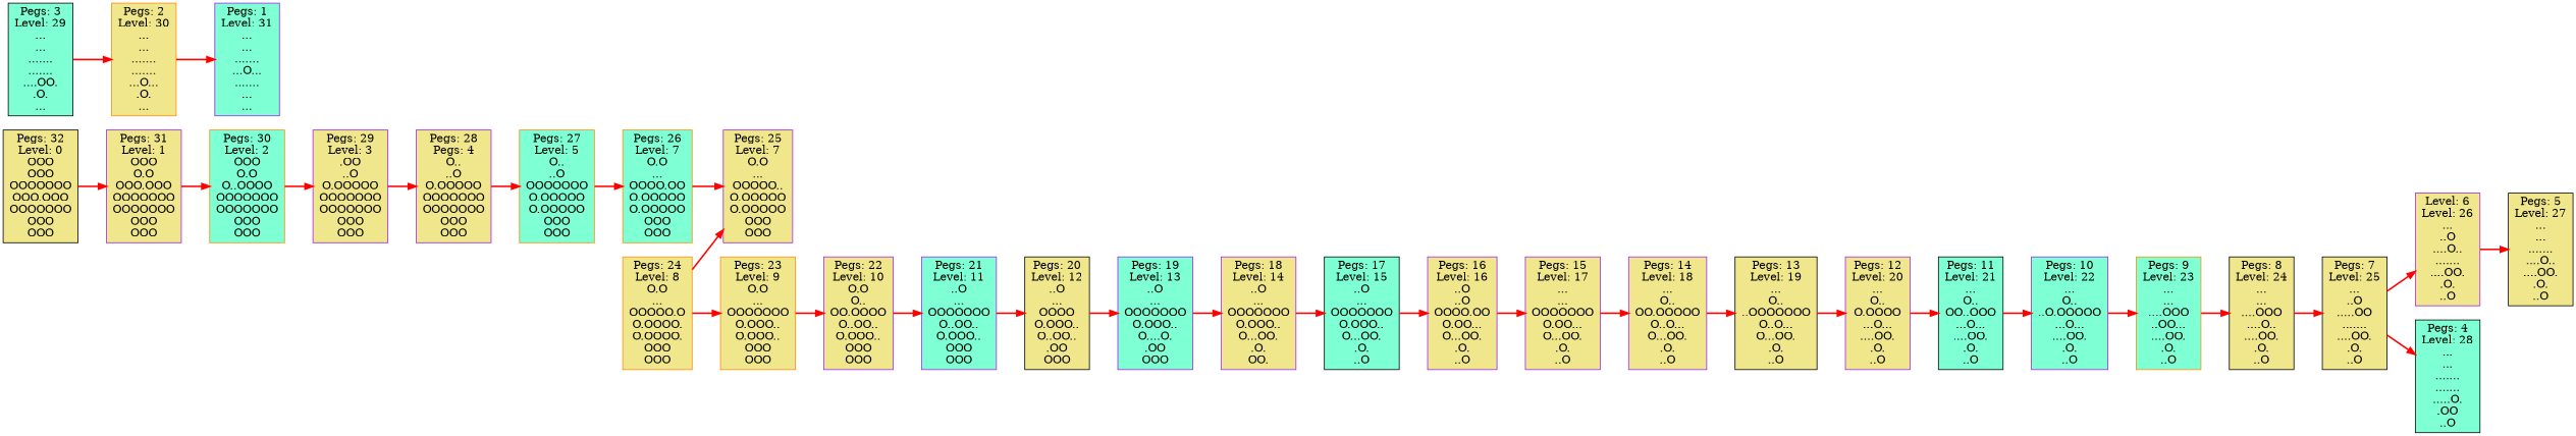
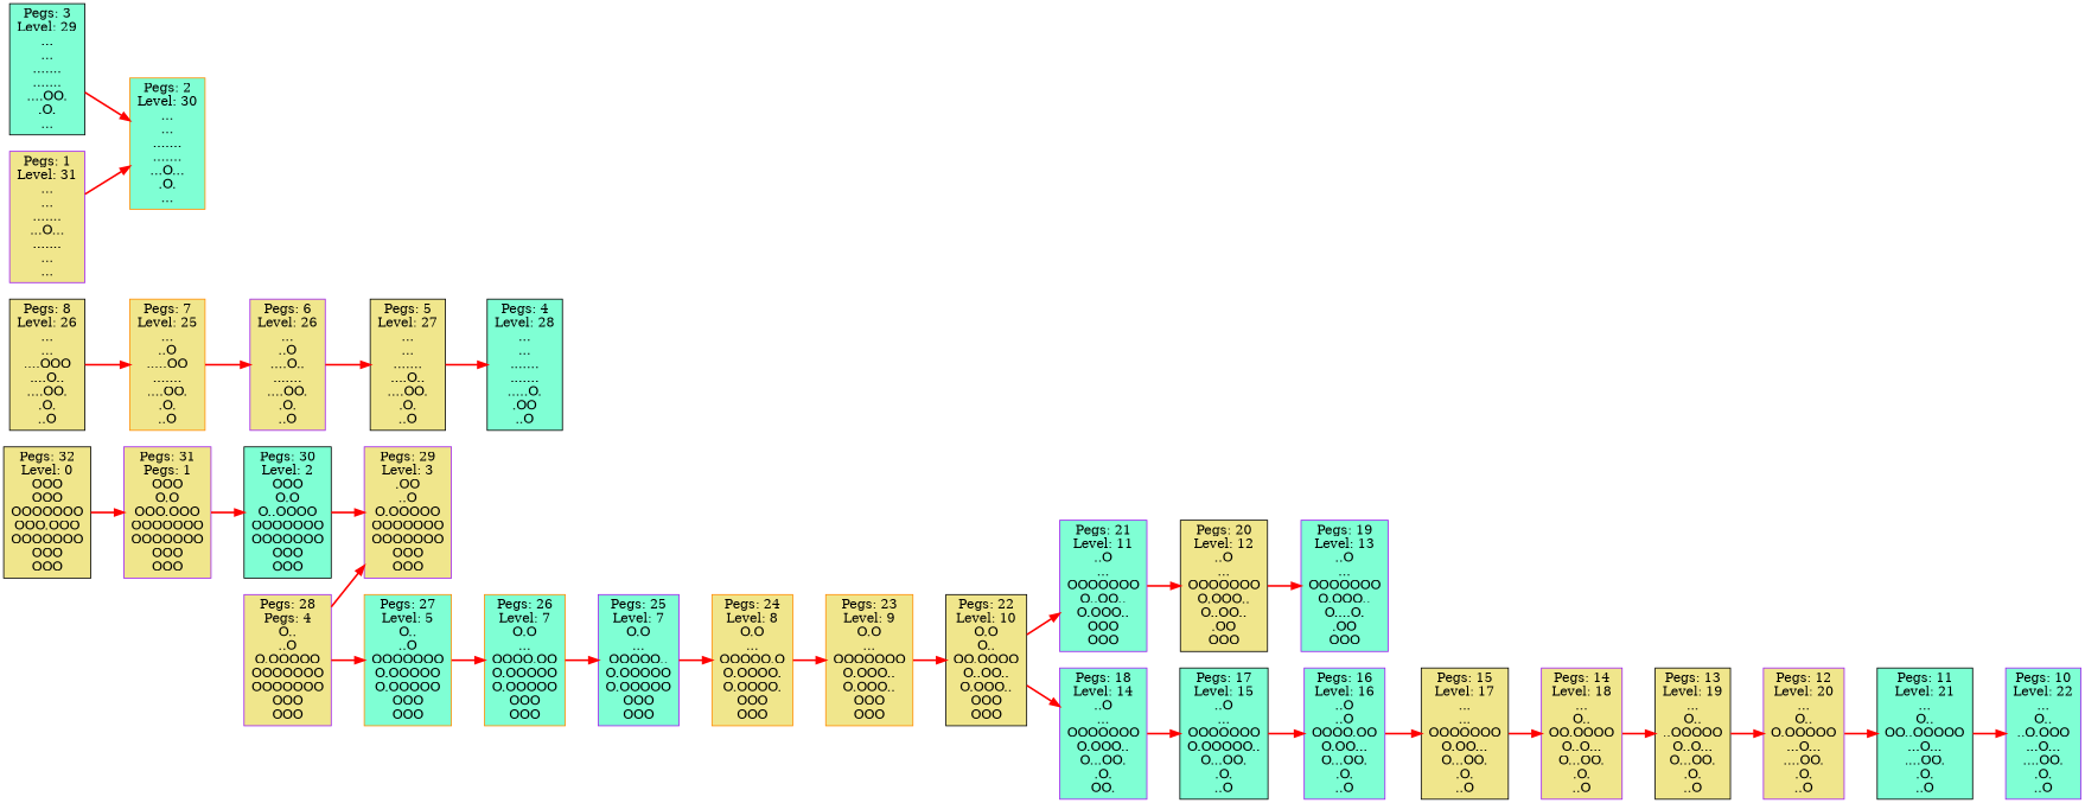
  digraph {
    rankdir=LR
    node [color=purple fillcolor=khaki shape=box style=filled]
    edge [color=red penwidth=2.0]
    n1 [color=black label="Pegs: 32\nLevel: 0\n  OOO  \n  OOO  \nOOOOOOO\nOOO.OOO\nOOOOOOO\n  OOO  \n  OOO  \n"]
-   n2 [label="Pegs: 31\nLevel: 1\n  OOO  \n  O.O  \nOOO.OOO\nOOOOOOO\nOOOOOOO\n  OOO  \n  OOO  \n"]
-   n3 [color=darkorange fillcolor=aquamarine label="Pegs: 30\nLevel: 2\n  OOO  \n  O.O  \nO..OOOO\nOOOOOOO\nOOOOOOO\n  OOO  \n  OOO  \n"]
+   n2 [label="Pegs: 31\nPegs: 1\n  OOO  \n  O.O  \nOOO.OOO\nOOOOOOO\nOOOOOOO\n  OOO  \n  OOO  \n"]
+   n3 [color=black fillcolor=aquamarine label="Pegs: 30\nLevel: 2\n  OOO  \n  O.O  \nO..OOOO\nOOOOOOO\nOOOOOOO\n  OOO  \n  OOO  \n"]
    n4 [label="Pegs: 29\nLevel: 3\n  .OO  \n  ..O  \nO.OOOOO\nOOOOOOO\nOOOOOOO\n  OOO  \n  OOO  \n"]
    n5 [label="Pegs: 28\nPegs: 4\n  O..  \n  ..O  \nO.OOOOO\nOOOOOOO\nOOOOOOO\n  OOO  \n  OOO  \n"]
    n6 [color=darkorange fillcolor=aquamarine label="Pegs: 27\nLevel: 5\n  O..  \n  ..O  \nOOOOOOO\nO.OOOOO\nO.OOOOO\n  OOO  \n  OOO  \n"]
    n7 [color=darkorange fillcolor=aquamarine label="Pegs: 26\nLevel: 7\n  O.O  \n  ...  \nOOOO.OO\nO.OOOOO\nO.OOOOO\n  OOO  \n  OOO  \n"]
-   n8 [label="Pegs: 25\nLevel: 7\n  O.O  \n  ...  \nOOOOO..\nO.OOOOO\nO.OOOOO\n  OOO  \n  OOO  \n"]
+   n8 [fillcolor=aquamarine label="Pegs: 25\nLevel: 7\n  O.O  \n  ...  \nOOOOO..\nO.OOOOO\nO.OOOOO\n  OOO  \n  OOO  \n"]
    n9 [color=darkorange label="Pegs: 24\nLevel: 8\n  O.O  \n  ...  \nOOOOO.O\nO.OOOO.\nO.OOOO.\n  OOO  \n  OOO  \n"]
    n10 [color=darkorange label="Pegs: 23\nLevel: 9\n  O.O  \n  ...  \nOOOOOOO\nO.OOO..\nO.OOO..\n  OOO  \n  OOO  \n"]
-   n11 [label="Pegs: 22\nLevel: 10\n  O.O  \n  O..  \nOO.OOOO\nO..OO..\nO.OOO..\n  OOO  \n  OOO  \n"]
+   n11 [color=black label="Pegs: 22\nLevel: 10\n  O.O  \n  O..  \nOO.OOOO\nO..OO..\nO.OOO..\n  OOO  \n  OOO  \n"]
    n12 [fillcolor=aquamarine label="Pegs: 21\nLevel: 11\n  ..O  \n  ...  \nOOOOOOO\nO..OO..\nO.OOO..\n  OOO  \n  OOO  \n"]
-   n13 [color=black label="Pegs: 20\nLevel: 12\n  ..O  \n  ...  \nOOOO\nO.OOO..\nO..OO..\n  .OO  \n  OOO  \n"]
+   n13 [color=black label="Pegs: 20\nLevel: 12\n  ..O  \n  ...  \nOOOOOOO\nO.OOO..\nO..OO..\n  .OO  \n  OOO  \n"]
    n14 [fillcolor=aquamarine label="Pegs: 19\nLevel: 13\n  ..O  \n  ...  \nOOOOOOO\nO.OOO..\nO....O.\n  .OO  \n  OOO  \n"]
-   n15 [label="Pegs: 18\nLevel: 14\n  ..O  \n  ...  \nOOOOOOO\nO.OOO..\nO...OO.\n  .O.  \n  OO.  \n"]
-   n16 [color=black fillcolor=aquamarine label="Pegs: 17\nLevel: 15\n  ..O  \n  ...  \nOOOOOOO\nO.OOO..\nO...OO.\n  .O.  \n  ..O  \n"]
-   n17 [label="Pegs: 16\nLevel: 16\n  ..O  \n  ..O  \nOOOO.OO\nO.OO...\nO...OO.\n  .O.  \n  ..O  \n"]
-   n18 [label="Pegs: 15\nLevel: 17\n  ...  \n  ...  \nOOOOOOO\nO.OO...\nO...OO.\n  .O.  \n  ..O  \n"]
-   n19 [label="Pegs: 14\nLevel: 18\n  ...  \n  O..  \nOO.OOOOO\nO..O...\nO...OO.\n  .O.  \n  ..O  \n"]
-   n20 [color=black label="Pegs: 13\nLevel: 19\n  ...  \n  O..  \n..OOOOOOO\nO..O...\nO...OO.\n  .O.  \n  ..O  \n"]
-   n21 [label="Pegs: 12\nLevel: 20\n  ...  \n  O..  \nO.OOOO\n...O...\n....OO.\n  .O.  \n  ..O  \n"]
-   n22 [color=black fillcolor=aquamarine label="Pegs: 11\nLevel: 21\n  ...  \n  O..  \nOO..OOO\n...O...\n....OO.\n  .O.  \n  ..O  \n"]
-   n23 [fillcolor=aquamarine label="Pegs: 10\nLevel: 22\n  ...  \n  O..  \n..O.OOOOO\n...O...\n....OO.\n  .O.  \n  ..O  \n"]
-   n24 [color=darkorange fillcolor=aquamarine label="Pegs: 9\nLevel: 23\n  ...  \n  ...  \n....OOO\n..OO...\n....OO.\n  .O.  \n  ..O  \n"]
-   n25 [color=black label="Pegs: 8\nLevel: 24\n  ...  \n  ...  \n....OOO\n....O..\n....OO.\n  .O.  \n  ..O  \n"]
-   n26 [color=black label="Pegs: 7\nLevel: 25\n  ...  \n  ..O  \n.....OO\n.......\n....OO.\n  .O.  \n  ..O  \n"]
-   n27 [label="Level: 6\nLevel: 26\n  ...  \n  ..O  \n....O..\n.......\n....OO.\n  .O.  \n  ..O  \n"]
+   n15 [fillcolor=aquamarine label="Pegs: 18\nLevel: 14\n  ..O  \n  ...  \nOOOOOOO\nO.OOO..\nO...OO.\n  .O.  \n  OO.  \n"]
+   n16 [color=black fillcolor=aquamarine label="Pegs: 17\nLevel: 15\n  ..O  \n  ...  \nOOOOOOO\nO.OOOOO..\nO...OO.\n  .O.  \n  ..O  \n"]
+   n17 [fillcolor=aquamarine label="Pegs: 16\nLevel: 16\n  ..O  \n  ..O  \nOOOO.OO\nO.OO...\nO...OO.\n  .O.  \n  ..O  \n"]
+   n18 [color=black label="Pegs: 15\nLevel: 17\n  ...  \n  ...  \nOOOOOOO\nO.OO...\nO...OO.\n  .O.  \n  ..O  \n"]
+   n19 [label="Pegs: 14\nLevel: 18\n  ...  \n  O..  \nOO.OOOO\nO..O...\nO...OO.\n  .O.  \n  ..O  \n"]
+   n20 [color=black label="Pegs: 13\nLevel: 19\n  ...  \n  O..  \n..OOOOO\nO..O...\nO...OO.\n  .O.  \n  ..O  \n"]
+   n21 [label="Pegs: 12\nLevel: 20\n  ...  \n  O..  \nO.OOOOO\n...O...\n....OO.\n  .O.  \n  ..O  \n"]
+   n22 [color=black fillcolor=aquamarine label="Pegs: 11\nLevel: 21\n  ...  \n  O..  \nOO..OOOOO\n...O...\n....OO.\n  .O.  \n  ..O  \n"]
+   n23 [fillcolor=aquamarine label="Pegs: 10\nLevel: 22\n  ...  \n  O..  \n..O.OOO\n...O...\n....OO.\n  .O.  \n  ..O  \n"]
+   n25 [color=black label="Pegs: 8\nLevel: 26\n  ...  \n  ...  \n....OOO\n....O..\n....OO.\n  .O.  \n  ..O  \n"]
+   n26 [color=darkorange label="Pegs: 7\nLevel: 25\n  ...  \n  ..O  \n.....OO\n.......\n....OO.\n  .O.  \n  ..O  \n"]
+   n27 [label="Pegs: 6\nLevel: 26\n  ...  \n  ..O  \n....O..\n.......\n....OO.\n  .O.  \n  ..O  \n"]
    n28 [color=black label="Pegs: 5\nLevel: 27\n  ...  \n  ...  \n.......\n....O..\n....OO.\n  .O.  \n  ..O  \n"]
    n29 [color=black fillcolor=aquamarine label="Pegs: 4\nLevel: 28\n  ...  \n  ...  \n.......\n.......\n.....O.\n  .OO  \n  ..O  \n"]
    n30 [color=black fillcolor=aquamarine label="Pegs: 3\nLevel: 29\n  ...  \n  ...  \n.......\n.......\n....OO.\n  .O.  \n  ...  \n"]
-   n31 [color=darkorange label="Pegs: 2\nLevel: 30\n  ...  \n  ...  \n.......\n.......\n...O...\n  .O.  \n  ...  \n"]
-   n32 [fillcolor=aquamarine label="Pegs: 1\nLevel: 31\n  ...  \n  ...  \n.......\n...O...\n.......\n  ...  \n  ...  \n"]
+   n31 [color=darkorange fillcolor=aquamarine label="Pegs: 2\nLevel: 30\n  ...  \n  ...  \n.......\n.......\n...O...\n  .O.  \n  ...  \n"]
+   n32 [label="Pegs: 1\nLevel: 31\n  ...  \n  ...  \n.......\n...O...\n.......\n  ...  \n  ...  \n"]
    n1 -> n2
    n2 -> n3
    n3 -> n4
-   n4 -> n5
+   n5 -> n4
    n5 -> n6
    n6 -> n7
    n7 -> n8
-   n9 -> n8
+   n8 -> n9
    n9 -> n10
    n10 -> n11
    n11 -> n12
    n12 -> n13
    n13 -> n14
-   n14 -> n15
+   n11 -> n15
    n15 -> n16
    n16 -> n17
    n17 -> n18
    n18 -> n19
    n19 -> n20
    n20 -> n21
    n21 -> n22
    n22 -> n23
-   n23 -> n24
-   n24 -> n25
    n25 -> n26
    n26 -> n27
    n27 -> n28
-   n26 -> n29
+   n28 -> n29
    n30 -> n31
-   n31 -> n32
+   n32 -> n31
  }
